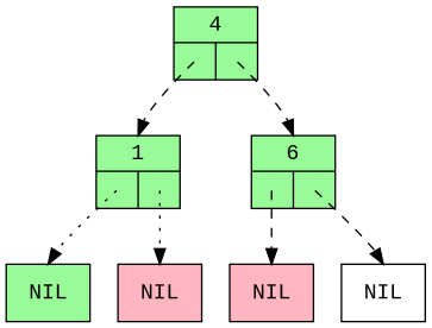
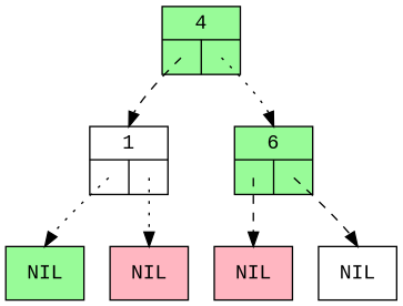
  digraph {
    fontname="Liberation Mono"
    ranksep=0.5
    node [fillcolor=palegreen fontname="Liberation Mono" shape=record style=filled]
    edge [fontname="Liberation Mono" headclip=false headport=n style=dashed tailclip=false tailport="left:c"]
-   n1 [label="{1|{<left>|<right>}}"]
+   n1 [fillcolor=white label="{1|{<left>|<right>}}"]
    n2 [label=NIL]
    n3 [fillcolor=lightpink label=NIL]
    n4 [label="{4|{<left>|<right>}}"]
    n5 [label="{6|{<left>|<right>}}"]
    n6 [fillcolor=lightpink label=NIL]
    n7 [fillcolor=white label=NIL]
    n1 -> n2 [style=dotted]
    n1 -> n3 [style=dotted tailport="right:c"]
    n4 -> n1
-   n4 -> n5 [tailport="right:c"]
+   n4 -> n5 [style=dotted tailport="right:c"]
    n5 -> n6
    n5 -> n7 [tailport="right:c"]
  }
